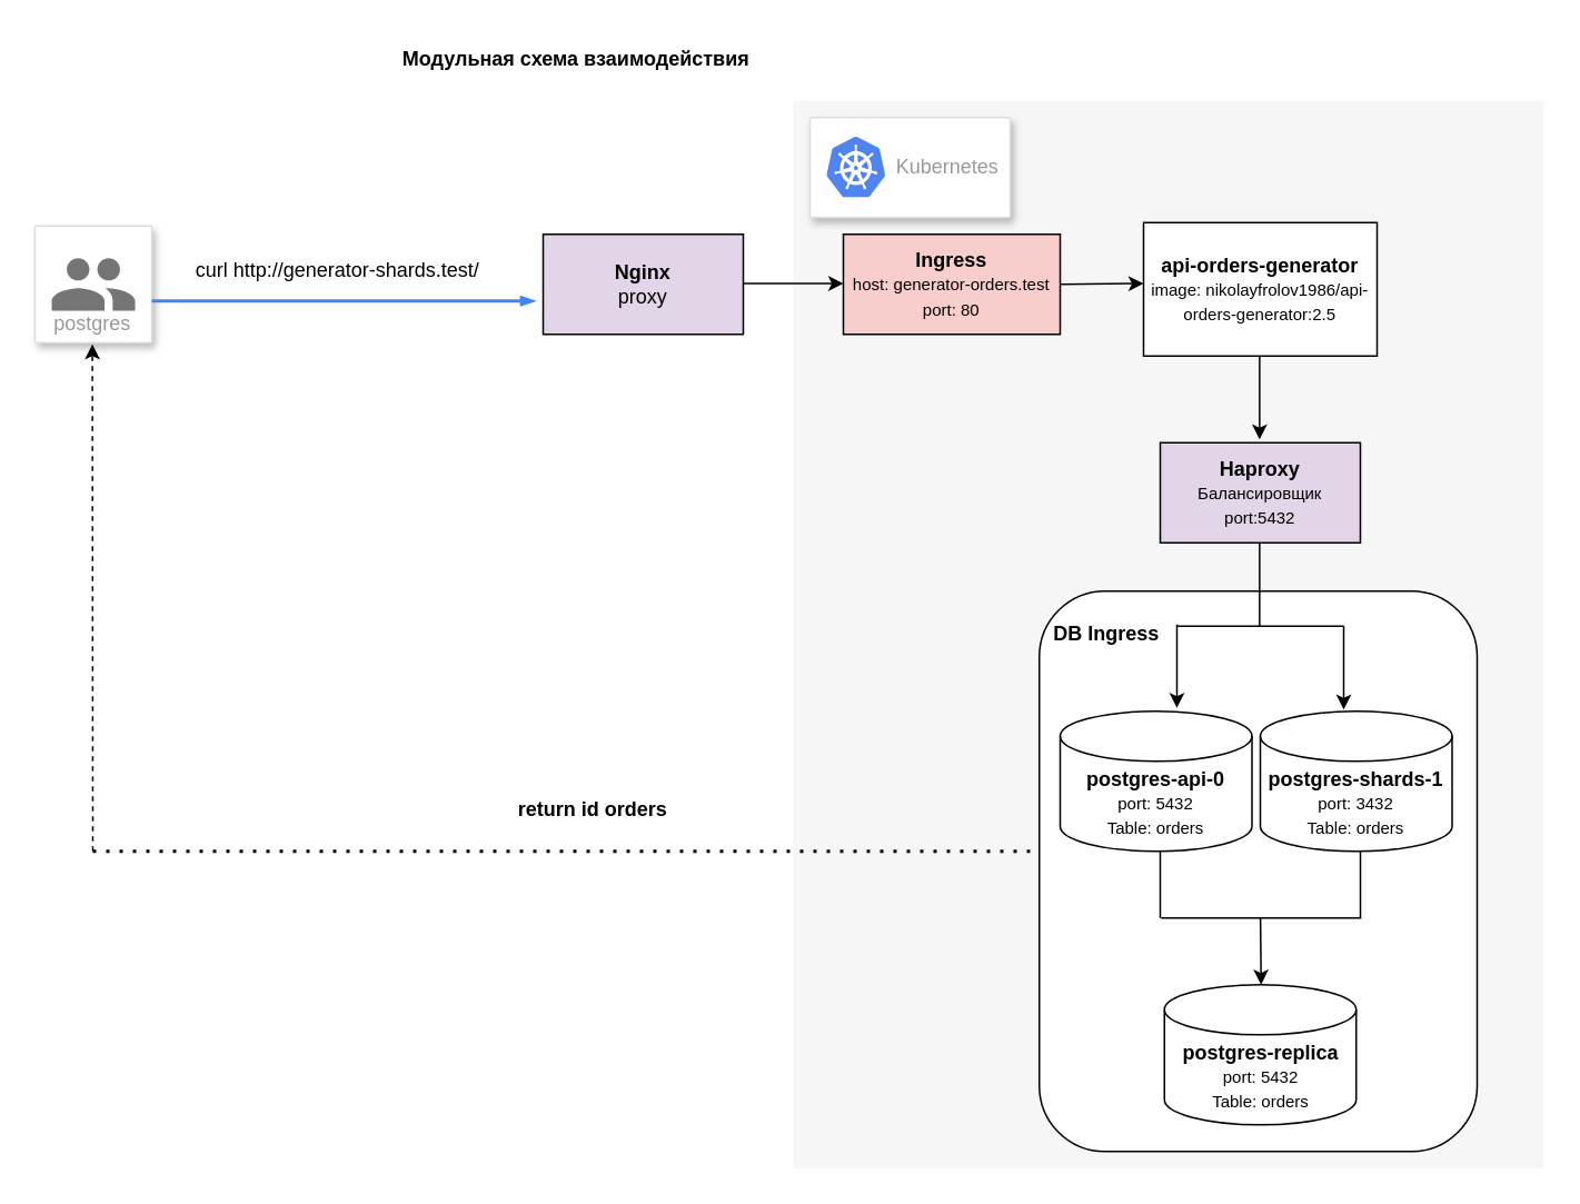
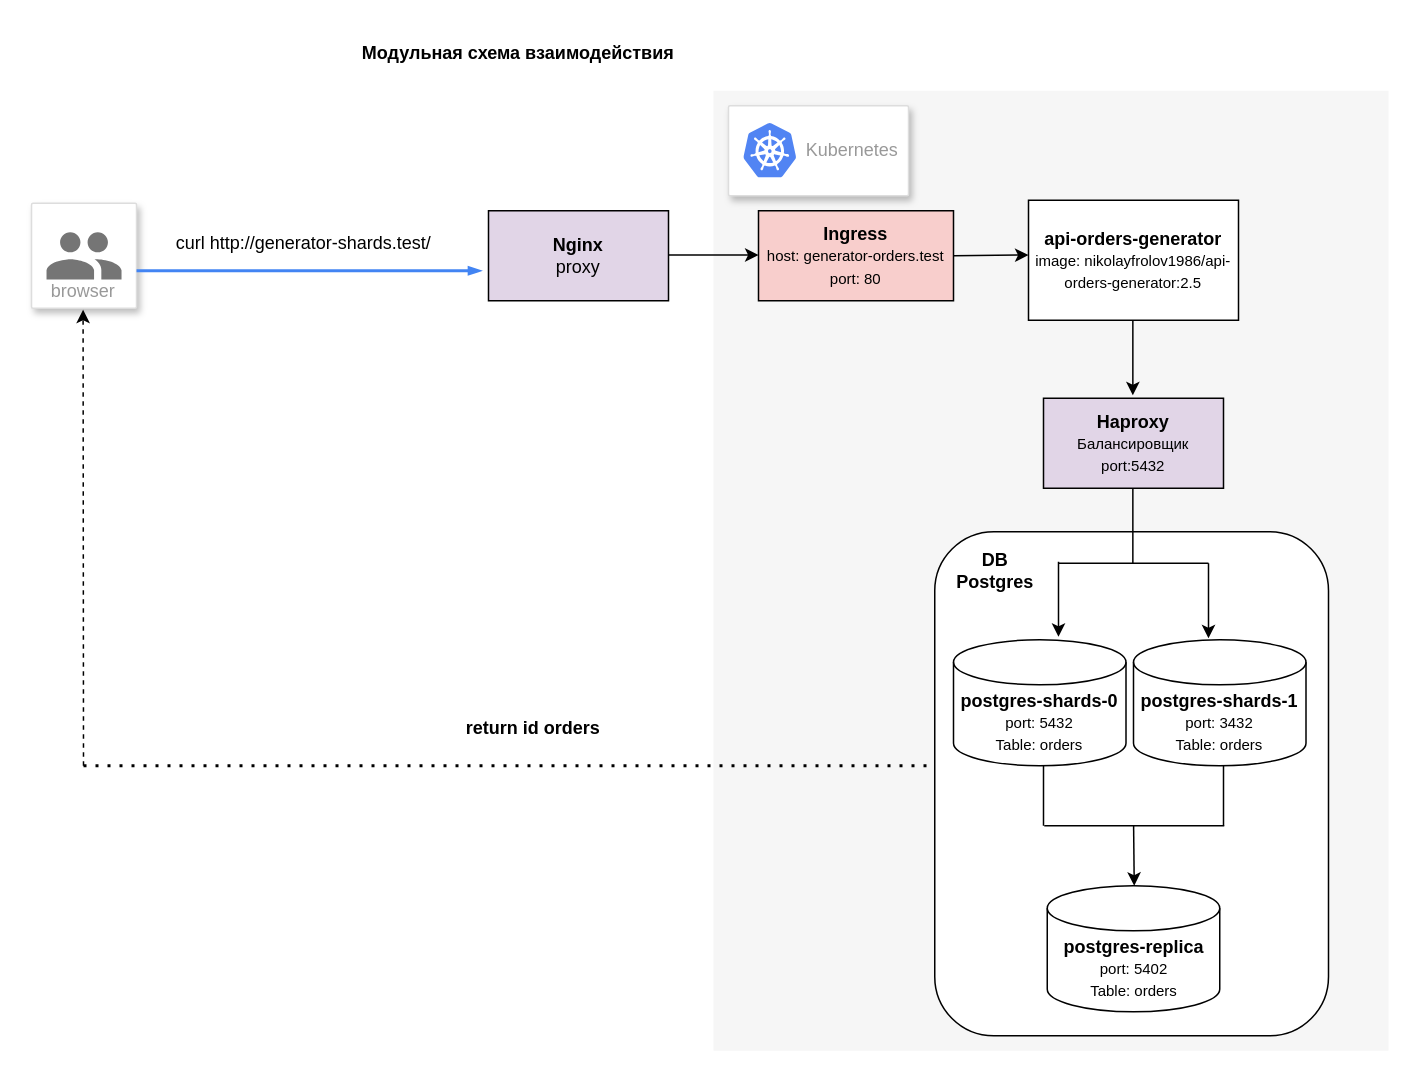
  <mxCell id="0" />
  <mxCell id="1" parent="0" />
  <mxCell id="2" value="" style="fillColor=#F6F6F6;strokeColor=none;shadow=0;gradientColor=none;fontSize=14;align=left;spacing=10;fontColor=#717171;9E9E9E;verticalAlign=top;spacingTop=-4;fontStyle=0;spacingLeft=40;html=1;" parent="1" vertex="1"><mxGeometry x="475" y="60" width="450" height="640" as="geometry" /></mxCell>
  <mxCell id="3" value="" style="rounded=1;whiteSpace=wrap;html=1;" vertex="1" parent="1"><mxGeometry x="622.5" y="354" width="262.5" height="336" as="geometry" /></mxCell>
- <mxCell id="4" value="postgres" style="strokeColor=#dddddd;fillColor=#ffffff;shadow=1;strokeWidth=1;rounded=1;absoluteArcSize=1;arcSize=2;labelPosition=center;verticalLabelPosition=middle;align=center;verticalAlign=bottom;spacingLeft=0;fontColor=#999999;fontSize=12;whiteSpace=wrap;spacingBottom=2;html=1;" parent="1" vertex="1"><mxGeometry x="20.35" y="135" width="70" height="70" as="geometry" /></mxCell>
+ <mxCell id="4" value="browser" style="strokeColor=#dddddd;fillColor=#ffffff;shadow=1;strokeWidth=1;rounded=1;absoluteArcSize=1;arcSize=2;labelPosition=center;verticalLabelPosition=middle;align=center;verticalAlign=bottom;spacingLeft=0;fontColor=#999999;fontSize=12;whiteSpace=wrap;spacingBottom=2;html=1;" parent="1" vertex="1"><mxGeometry x="20.35" y="135" width="70" height="70" as="geometry" /></mxCell>
  <mxCell id="5" value="" style="dashed=0;connectable=0;html=1;fillColor=#757575;strokeColor=none;shape=mxgraph.gcp2.users;part=1;" parent="4" vertex="1"><mxGeometry x="0.5" width="50" height="31.5" relative="1" as="geometry"><mxPoint x="-25" y="19.25" as="offset" /></mxGeometry></mxCell>
  <mxCell id="6" style="edgeStyle=orthogonalEdgeStyle;rounded=0;html=1;dashed=0;labelBackgroundColor=none;startArrow=none;startFill=0;startSize=4;endArrow=blockThin;endFill=1;endSize=4;strokeColor=#4284F3;strokeWidth=2;fontSize=12;" parent="1" edge="1"><mxGeometry relative="1" as="geometry"><Array as="points" /><mxPoint x="90.35" y="180" as="sourcePoint" /><mxPoint x="320.35" y="180" as="targetPoint" /></mxGeometry></mxCell>
  <mxCell id="7" value="curl&amp;nbsp;http://generator-shards.test/" style="text;html=1;align=center;verticalAlign=middle;whiteSpace=wrap;rounded=0;" parent="1" vertex="1"><mxGeometry x="99" y="147" width="206" height="30" as="geometry" /></mxCell>
  <mxCell id="8" value="&lt;b&gt;Nginx&lt;/b&gt;&lt;div&gt;proxy&lt;/div&gt;" style="rounded=0;whiteSpace=wrap;html=1;fillColor=#e1d5e7;" vertex="1" parent="1"><mxGeometry x="325" y="140" width="120" height="60" as="geometry" /></mxCell>
  <mxCell id="9" value="&lt;b&gt;api-orders-generator&lt;/b&gt;&lt;div&gt;&lt;font style=&quot;font-size: 10px;&quot;&gt;image: nikolayfrolov1986/api-orders-generator:2.5&lt;/font&gt;&lt;br&gt;&lt;/div&gt;" style="rounded=0;whiteSpace=wrap;html=1;" parent="1" vertex="1"><mxGeometry x="685" y="133" width="140" height="80" as="geometry" /></mxCell>
  <mxCell id="10" value="&lt;b&gt;Ingress&lt;/b&gt;&lt;div&gt;&lt;div&gt;&lt;font style=&quot;font-size: 10px;&quot;&gt;host: generator-orders.test&lt;/font&gt;&lt;/div&gt;&lt;div&gt;&lt;font style=&quot;font-size: 10px;&quot;&gt;port: 80&lt;/font&gt;&lt;/div&gt;&lt;/div&gt;" style="rounded=0;whiteSpace=wrap;html=1;fillColor=#f8cecc;" vertex="1" parent="1"><mxGeometry x="505" y="140" width="130" height="60" as="geometry" /></mxCell>
  <mxCell id="11" value="" style="endArrow=classic;html=1;rounded=0;" edge="1" parent="1"><mxGeometry width="50" height="50" relative="1" as="geometry"><mxPoint x="445" y="169.5" as="sourcePoint" /><mxPoint x="505" y="169.5" as="targetPoint" /></mxGeometry></mxCell>
  <mxCell id="12" value="" style="endArrow=classic;html=1;rounded=0;exitX=1;exitY=0.5;exitDx=0;exitDy=0;" edge="1" parent="1" source="10"><mxGeometry width="50" height="50" relative="1" as="geometry"><mxPoint x="625" y="169.5" as="sourcePoint" /><mxPoint x="685" y="169.5" as="targetPoint" /></mxGeometry></mxCell>
  <mxCell id="13" value="" style="endArrow=classic;html=1;rounded=0;" edge="1" parent="1"><mxGeometry width="50" height="50" relative="1" as="geometry"><mxPoint x="754.57" y="213" as="sourcePoint" /><mxPoint x="754.57" y="263" as="targetPoint" /></mxGeometry></mxCell>
  <mxCell id="14" value="&lt;b&gt;Haproxy&lt;/b&gt;&lt;br&gt;&lt;div&gt;&lt;span style=&quot;font-size: 10px;&quot;&gt;Балансировщик&lt;/span&gt;&lt;/div&gt;&lt;div&gt;&lt;span style=&quot;font-size: 10px;&quot;&gt;port:5432&lt;/span&gt;&lt;/div&gt;" style="rounded=0;whiteSpace=wrap;html=1;fillColor=#e1d5e7;" vertex="1" parent="1"><mxGeometry x="695" y="265" width="120" height="60" as="geometry" /></mxCell>
  <mxCell id="15" value="" style="endArrow=classic;html=1;rounded=0;" edge="1" parent="1"><mxGeometry width="50" height="50" relative="1" as="geometry"><mxPoint x="705" y="374" as="sourcePoint" /><mxPoint x="705" y="424" as="targetPoint" /></mxGeometry></mxCell>
  <mxCell id="16" value="" style="endArrow=none;html=1;rounded=0;" edge="1" parent="1"><mxGeometry width="50" height="50" relative="1" as="geometry"><mxPoint x="754.57" y="375" as="sourcePoint" /><mxPoint x="754.57" y="325" as="targetPoint" /></mxGeometry></mxCell>
  <mxCell id="17" value="" style="endArrow=none;html=1;rounded=0;" edge="1" parent="1"><mxGeometry width="50" height="50" relative="1" as="geometry"><mxPoint x="705" y="375" as="sourcePoint" /><mxPoint x="805" y="375" as="targetPoint" /></mxGeometry></mxCell>
  <mxCell id="18" value="" style="endArrow=classic;html=1;rounded=0;" edge="1" parent="1"><mxGeometry width="50" height="50" relative="1" as="geometry"><mxPoint x="805" y="375" as="sourcePoint" /><mxPoint x="805" y="425" as="targetPoint" /></mxGeometry></mxCell>
- <mxCell id="19" value="&lt;b&gt;postgres-api-0&lt;/b&gt;&lt;br&gt;&lt;div&gt;&lt;span style=&quot;font-size: 10px;&quot;&gt;port: 5432&lt;/span&gt;&lt;/div&gt;&lt;div&gt;&lt;span style=&quot;font-size: 10px;&quot;&gt;Table: orders&lt;/span&gt;&lt;/div&gt;" style="shape=cylinder3;whiteSpace=wrap;html=1;boundedLbl=1;backgroundOutline=1;size=15;" vertex="1" parent="1"><mxGeometry x="635" y="426" width="115" height="84" as="geometry" /></mxCell>
+ <mxCell id="19" value="&lt;b&gt;postgres-shards-0&lt;/b&gt;&lt;br&gt;&lt;div&gt;&lt;span style=&quot;font-size: 10px;&quot;&gt;port: 5432&lt;/span&gt;&lt;/div&gt;&lt;div&gt;&lt;span style=&quot;font-size: 10px;&quot;&gt;Table: orders&lt;/span&gt;&lt;/div&gt;" style="shape=cylinder3;whiteSpace=wrap;html=1;boundedLbl=1;backgroundOutline=1;size=15;" vertex="1" parent="1"><mxGeometry x="635" y="426" width="115" height="84" as="geometry" /></mxCell>
  <mxCell id="20" value="&lt;b&gt;postgres-shards-1&lt;/b&gt;&lt;br&gt;&lt;div&gt;&lt;span style=&quot;font-size: 10px;&quot;&gt;port: 3432&lt;/span&gt;&lt;/div&gt;&lt;div&gt;&lt;span style=&quot;font-size: 10px;&quot;&gt;Table: orders&lt;/span&gt;&lt;span style=&quot;font-size: 10px;&quot;&gt;&lt;br&gt;&lt;/span&gt;&lt;/div&gt;" style="shape=cylinder3;whiteSpace=wrap;html=1;boundedLbl=1;backgroundOutline=1;size=15;" vertex="1" parent="1"><mxGeometry x="755" y="426" width="115" height="84" as="geometry" /></mxCell>
  <mxCell id="21" value="" style="endArrow=none;html=1;rounded=0;" edge="1" parent="1"><mxGeometry width="50" height="50" relative="1" as="geometry"><mxPoint x="695" y="550" as="sourcePoint" /><mxPoint x="695" y="510" as="targetPoint" /></mxGeometry></mxCell>
  <mxCell id="22" value="" style="endArrow=none;html=1;rounded=0;" edge="1" parent="1"><mxGeometry width="50" height="50" relative="1" as="geometry"><mxPoint x="695.5" y="550" as="sourcePoint" /><mxPoint x="815.5" y="550" as="targetPoint" /></mxGeometry></mxCell>
  <mxCell id="23" value="" style="endArrow=none;html=1;rounded=0;" edge="1" parent="1"><mxGeometry width="50" height="50" relative="1" as="geometry"><mxPoint x="815" y="550" as="sourcePoint" /><mxPoint x="815" y="510" as="targetPoint" /></mxGeometry></mxCell>
  <mxCell id="24" value="" style="endArrow=classic;html=1;rounded=0;" edge="1" parent="1"><mxGeometry width="50" height="50" relative="1" as="geometry"><mxPoint x="755.07" y="550" as="sourcePoint" /><mxPoint x="755.5" y="590" as="targetPoint" /></mxGeometry></mxCell>
- <mxCell id="25" value="&lt;b&gt;postgres-replica&lt;/b&gt;&lt;br&gt;&lt;div&gt;&lt;span style=&quot;font-size: 10px;&quot;&gt;port: 5432&lt;/span&gt;&lt;/div&gt;&lt;div&gt;&lt;span style=&quot;font-size: 10px;&quot;&gt;Table: orders&lt;/span&gt;&lt;span style=&quot;font-size: 10px;&quot;&gt;&lt;br&gt;&lt;/span&gt;&lt;/div&gt;" style="shape=cylinder3;whiteSpace=wrap;html=1;boundedLbl=1;backgroundOutline=1;size=15;" vertex="1" parent="1"><mxGeometry x="697.5" y="590" width="115" height="84" as="geometry" /></mxCell>
+ <mxCell id="25" value="&lt;b&gt;postgres-replica&lt;/b&gt;&lt;br&gt;&lt;div&gt;&lt;span style=&quot;font-size: 10px;&quot;&gt;port: 5402&lt;/span&gt;&lt;/div&gt;&lt;div&gt;&lt;span style=&quot;font-size: 10px;&quot;&gt;Table: orders&lt;/span&gt;&lt;span style=&quot;font-size: 10px;&quot;&gt;&lt;br&gt;&lt;/span&gt;&lt;/div&gt;" style="shape=cylinder3;whiteSpace=wrap;html=1;boundedLbl=1;backgroundOutline=1;size=15;" vertex="1" parent="1"><mxGeometry x="697.5" y="590" width="115" height="84" as="geometry" /></mxCell>
  <mxCell id="26" value="&lt;b&gt;Модульная схема взаимодействия&lt;/b&gt;" style="text;html=1;align=center;verticalAlign=middle;whiteSpace=wrap;rounded=0;" vertex="1" parent="1"><mxGeometry x="235" y="20" width="220" height="30" as="geometry" /></mxCell>
  <mxCell id="27" value="" style="strokeColor=#dddddd;shadow=1;strokeWidth=1;rounded=1;absoluteArcSize=1;arcSize=2;" parent="1" vertex="1"><mxGeometry x="485" y="70" width="120" height="60" as="geometry" /></mxCell>
  <mxCell id="28" value="Kubernetes" style="sketch=0;dashed=0;connectable=0;html=1;fillColor=#5184F3;strokeColor=none;shape=mxgraph.gcp2.kubernetes_logo;part=1;labelPosition=right;verticalLabelPosition=middle;align=left;verticalAlign=middle;spacingLeft=5;fontColor=#999999;fontSize=12;" parent="27" vertex="1"><mxGeometry width="35" height="36.35" relative="1" as="geometry"><mxPoint x="10" y="11.325" as="offset" /></mxGeometry></mxCell>
- <mxCell id="29" value="&lt;b&gt;DB Ingress&lt;/b&gt;" style="text;html=1;align=center;verticalAlign=middle;whiteSpace=wrap;rounded=0;" vertex="1" parent="1"><mxGeometry x="627.5" y="365" width="70" height="30" as="geometry" /></mxCell>
+ <mxCell id="29" value="&lt;b&gt;DB Postgres&lt;/b&gt;" style="text;html=1;align=center;verticalAlign=middle;whiteSpace=wrap;rounded=0;" vertex="1" parent="1"><mxGeometry x="627.5" y="365" width="70" height="30" as="geometry" /></mxCell>
  <mxCell id="30" value="" style="endArrow=classic;html=1;rounded=0;dashed=1;" edge="1" parent="1"><mxGeometry width="50" height="50" relative="1" as="geometry"><mxPoint x="55" y="510" as="sourcePoint" /><mxPoint x="54.72" y="206" as="targetPoint" /></mxGeometry></mxCell>
  <mxCell id="31" value="" style="endArrow=none;dashed=1;html=1;dashPattern=1 3;strokeWidth=2;rounded=0;" edge="1" parent="1"><mxGeometry width="50" height="50" relative="1" as="geometry"><mxPoint x="55" y="510" as="sourcePoint" /><mxPoint x="622.5" y="510" as="targetPoint" /></mxGeometry></mxCell>
  <mxCell id="32" value="&lt;b&gt;return id orders&lt;/b&gt;" style="text;html=1;align=center;verticalAlign=middle;whiteSpace=wrap;rounded=0;" vertex="1" parent="1"><mxGeometry x="305" y="470" width="100" height="30" as="geometry" /></mxCell>
